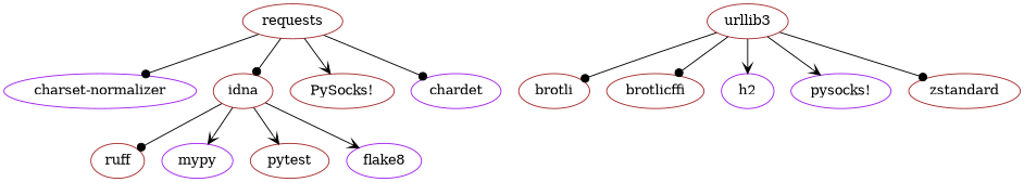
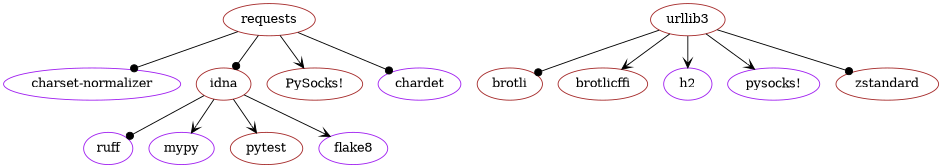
  digraph {
    node [color=brown]
    edge [arrowhead=dot]
    "charset-normalizer" [color=purple]
    requests
    idna
    "PySocks!"
    chardet [color=purple]
-   ruff
+   ruff [color=purple]
    mypy [color=purple]
    pytest
    flake8 [color=purple]
    urllib3
    brotli
    brotlicffi
    h2 [color=purple]
    "pysocks!" [color=purple]
    zstandard
    requests -> "charset-normalizer"
    requests -> idna
    requests -> "PySocks!" [arrowhead=vee]
    requests -> chardet
    idna -> ruff
    idna -> mypy [arrowhead=vee]
    idna -> pytest [arrowhead=vee]
    idna -> flake8 [arrowhead=vee]
    urllib3 -> brotli
-   urllib3 -> brotlicffi
+   urllib3 -> brotlicffi [arrowhead=vee]
    urllib3 -> h2 [arrowhead=vee]
    urllib3 -> "pysocks!" [arrowhead=vee]
    urllib3 -> zstandard
  }
